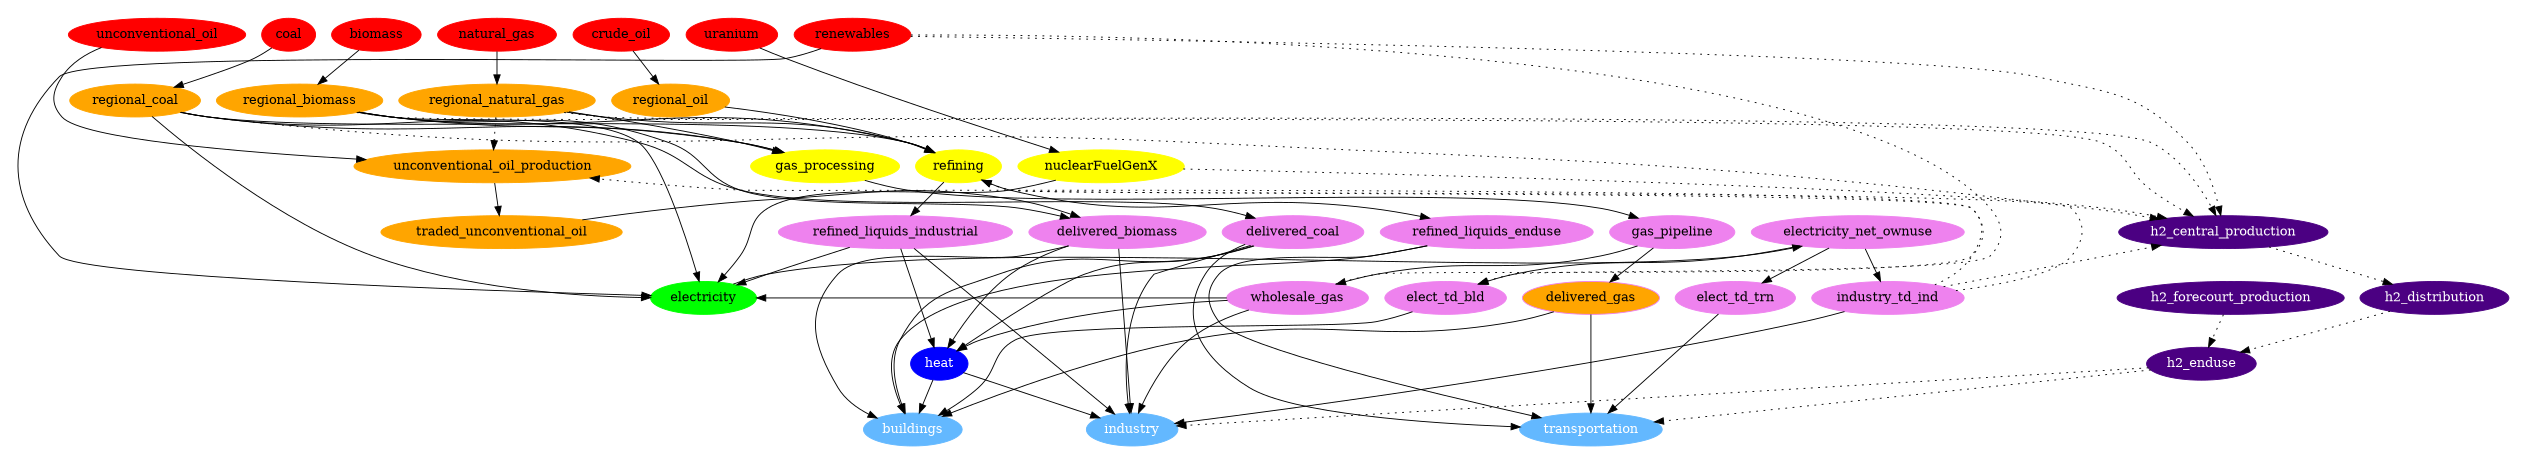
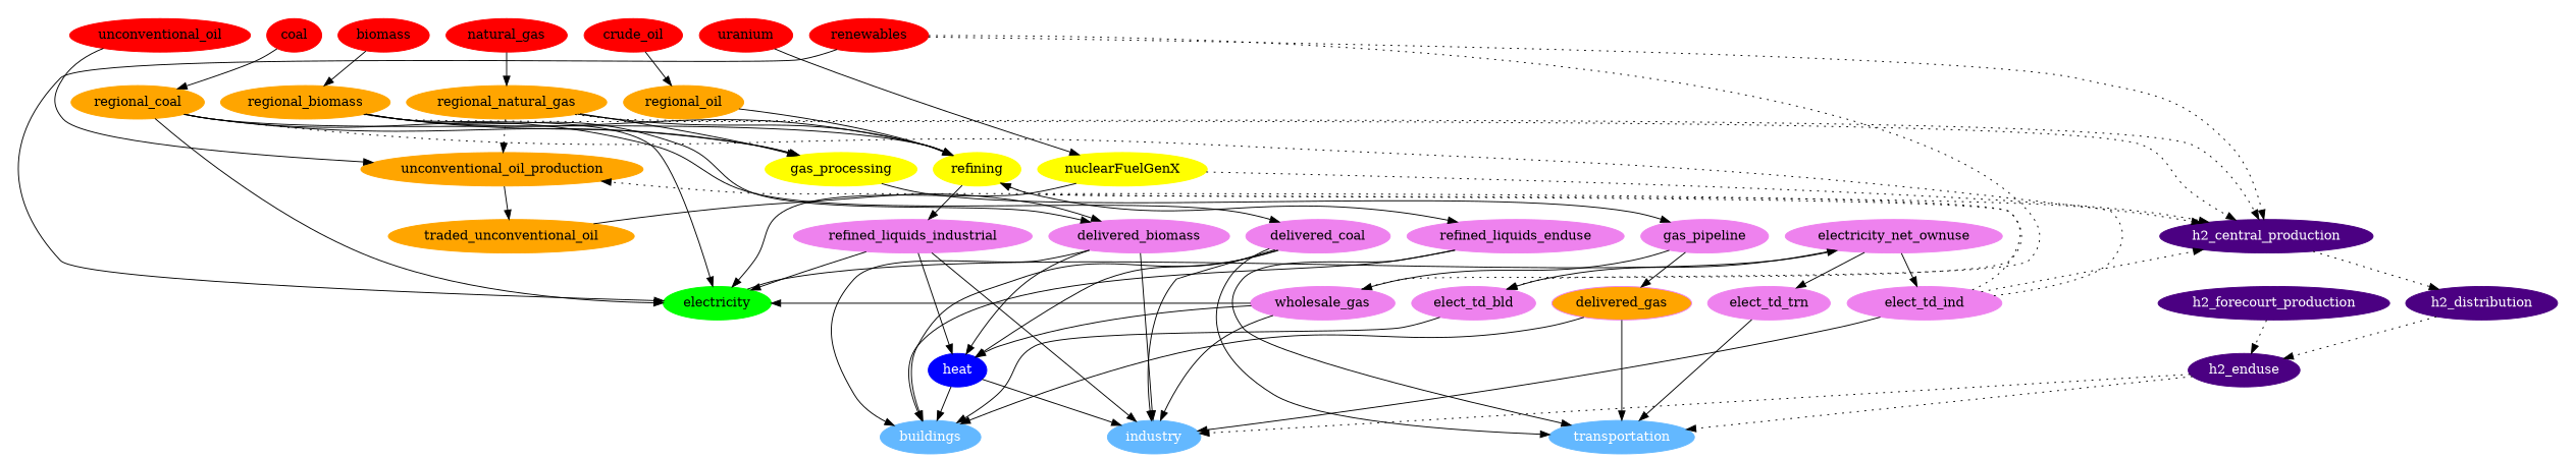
  digraph {
    node [color=violet style=filled]
    coal [color=red]
    natural_gas [color=red]
    crude_oil [color=red]
    unconventional_oil [color=red]
    uranium [color=red]
    biomass [color=red]
    renewables [color=red]
    regional_coal [color=orange]
    regional_natural_gas [color=orange]
    unconventional_oil_production [color=orange]
    regional_biomass [color=orange]
    regional_oil [color=orange]
    traded_unconventional_oil [color=orange]
    heat [color=blue fontcolor=white]
    gas_processing [color=yellow]
    nuclearFuelGenX [color=yellow]
    refining [color=yellow]
    electricity [color=green]
    h2_central_production [color=indigo fontcolor=white]
    h2_distribution [color=indigo fontcolor=white]
    h2_forecourt_production [color=indigo fontcolor=white]
    h2_enduse [color=indigo fontcolor=white]
    delivered_coal
    delivered_biomass
    electricity_net_ownuse
    elect_td_bld
-   elect_td_ind [label=industry_td_ind]
+   elect_td_ind
    elect_td_trn
    gas_pipeline
    wholesale_gas
    delivered_gas [fillcolor=orange]
    refined_liquids_enduse
    refined_liquids_industrial
    buildings [color=steelblue1 fontcolor=white]
    industry [color=steelblue1 fontcolor=white]
    transportation [color=steelblue1 fontcolor=white]
    subgraph cluster_1 {
      color=white
      coal
      natural_gas
      crude_oil
      unconventional_oil
      uranium
      biomass
      renewables
    }
    subgraph cluster_2 {
      color=white
      regional_coal
      regional_natural_gas
      unconventional_oil_production
      regional_biomass
      regional_oil
      traded_unconventional_oil
    }
    subgraph cluster_3 {
      color=white
      heat
    }
    subgraph cluster_4 {
      color=white
      gas_processing
      nuclearFuelGenX
      refining
    }
    subgraph cluster_5 {
      color=white
      electricity
    }
    subgraph cluster_6 {
      color=white
      h2_central_production
      h2_distribution
      h2_forecourt_production
      h2_enduse
    }
    subgraph cluster_7 {
      color=white
      delivered_coal
      delivered_biomass
      electricity_net_ownuse
      elect_td_bld
      elect_td_ind
      elect_td_trn
      gas_pipeline
      wholesale_gas
      delivered_gas
      refined_liquids_enduse
      refined_liquids_industrial
    }
    coal -> regional_coal
    natural_gas -> regional_natural_gas
    crude_oil -> regional_oil
    unconventional_oil -> unconventional_oil_production
    uranium -> nuclearFuelGenX
    biomass -> regional_biomass
    renewables -> electricity
    renewables -> h2_central_production [style=dotted]
    renewables -> elect_td_bld [style=dotted]
    regional_coal -> gas_processing
    regional_coal -> refining
    regional_coal -> electricity
    regional_coal -> h2_central_production [style=dotted]
    regional_coal -> delivered_coal
    regional_natural_gas -> unconventional_oil_production [style=dotted]
    regional_natural_gas -> gas_processing
    regional_natural_gas -> refining
    regional_natural_gas -> h2_central_production [style=dotted]
    unconventional_oil_production -> traded_unconventional_oil
    regional_biomass -> gas_processing
    regional_biomass -> refining
    regional_biomass -> electricity
    regional_biomass -> h2_central_production [style=dotted]
    regional_biomass -> delivered_biomass
    regional_oil -> refining
    traded_unconventional_oil -> delivered_biomass
    heat -> buildings
    heat -> industry
    gas_processing -> gas_pipeline
    nuclearFuelGenX -> electricity
    nuclearFuelGenX -> h2_central_production [style=dotted]
    refining -> refined_liquids_enduse
    refining -> refined_liquids_industrial
    electricity -> electricity_net_ownuse
    h2_central_production -> h2_distribution [style=dotted]
    h2_distribution -> h2_enduse [style=dotted]
    h2_forecourt_production -> h2_enduse [style=dotted]
    h2_enduse -> industry [style=dotted]
    h2_enduse -> transportation [style=dotted]
    delivered_coal -> heat
    delivered_coal -> buildings
    delivered_coal -> industry
    delivered_coal -> transportation
    delivered_biomass -> heat
    delivered_biomass -> buildings
    delivered_biomass -> industry
    electricity_net_ownuse -> elect_td_bld
    electricity_net_ownuse -> elect_td_ind
    electricity_net_ownuse -> elect_td_trn
    elect_td_bld -> buildings
    elect_td_ind -> unconventional_oil_production [style=dotted]
    elect_td_ind -> refining [style=dotted]
    elect_td_ind -> h2_central_production [style=dotted]
    elect_td_ind -> industry
    elect_td_trn -> transportation
    gas_pipeline -> wholesale_gas
    gas_pipeline -> delivered_gas
    wholesale_gas -> heat
    wholesale_gas -> refining [style=dotted]
    wholesale_gas -> electricity
    wholesale_gas -> industry
    delivered_gas -> buildings
    delivered_gas -> transportation
    refined_liquids_enduse -> buildings
    refined_liquids_enduse -> transportation
    refined_liquids_industrial -> heat
    refined_liquids_industrial -> electricity
    refined_liquids_industrial -> industry
  }
